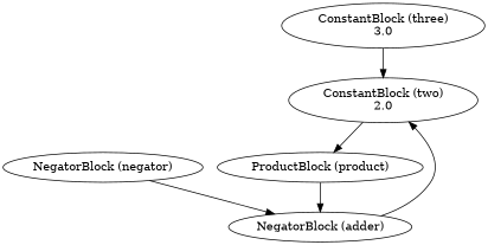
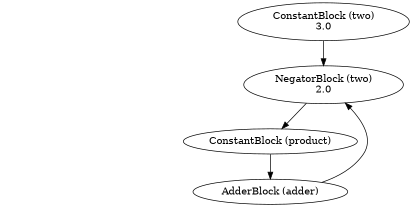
  digraph {
-   n1 [label="ConstantBlock (two)\n2.0"]
-   n2 [label="ProductBlock (product)"]
-   n3 [label="NegatorBlock (adder)"]
-   n4 [label="ConstantBlock (three)\n3.0"]
-   n5 [label="NegatorBlock (negator)"]
+   n1 [label="NegatorBlock (two)\n2.0"]
+   n2 [label="ConstantBlock (product)"]
+   n3 [label="AdderBlock (adder)"]
+   n4 [label="ConstantBlock (two)\n3.0"]
    n1 -> n2
    n2 -> n3
    n3 -> n1
    n4 -> n1
-   n5 -> n3
  }
